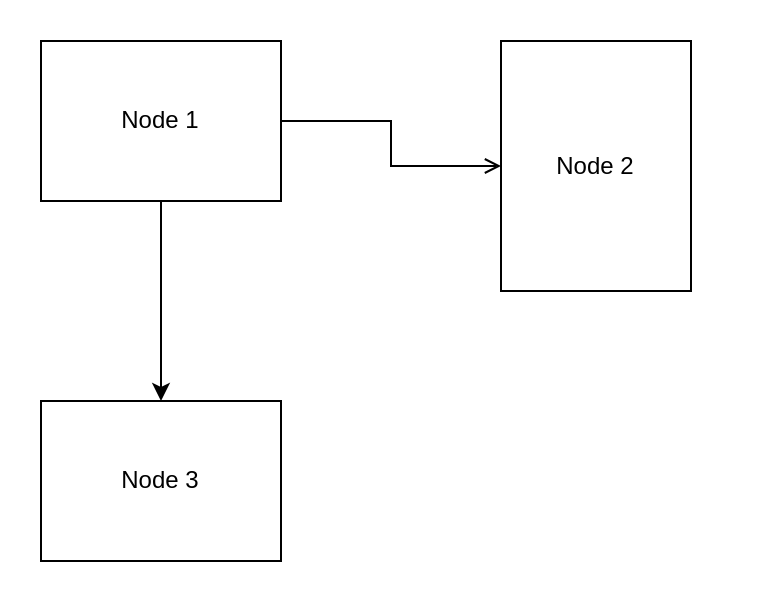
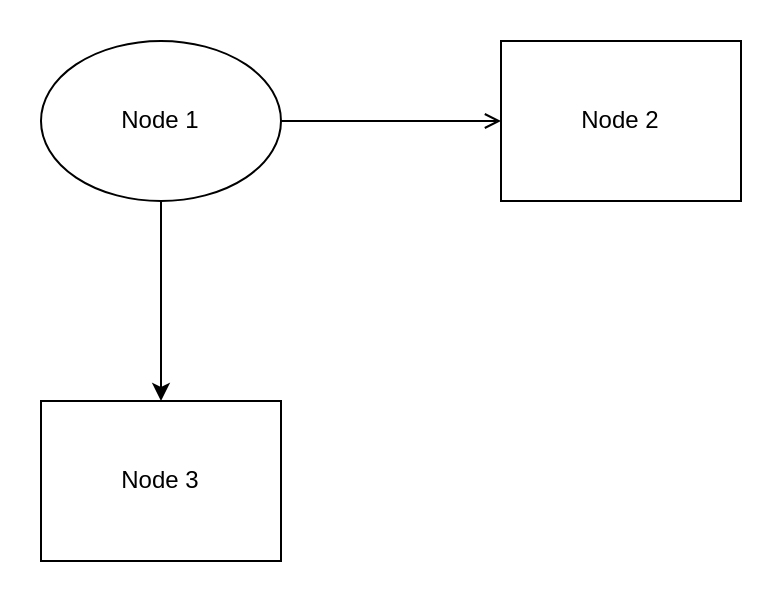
  <mxCell id="0" />
  <mxCell id="1" parent="0" />
- <mxCell id="2" value="Node 1" style="whiteSpace=wrap;rounded=0;dashed=0;" vertex="1" parent="1"><mxGeometry x="20" y="20" width="120" height="80" as="geometry" /></mxCell>
- <mxCell id="3" value="Node 2" style="whiteSpace=wrap;rounded=0;dashed=0;" vertex="1" parent="1"><mxGeometry x="250" y="20" width="95" height="125" as="geometry" /></mxCell>
+ <mxCell id="2" value="Node 1" style="ellipse;whiteSpace=wrap;dashed=0;" vertex="1" parent="1"><mxGeometry x="20" y="20" width="120" height="80" as="geometry" /></mxCell>
+ <mxCell id="3" value="Node 2" style="whiteSpace=wrap;rounded=0;dashed=0;" vertex="1" parent="1"><mxGeometry x="250" y="20" width="120" height="80" as="geometry" /></mxCell>
  <mxCell id="4" value="Node 3" style="whiteSpace=wrap;rounded=0;dashed=0;" vertex="1" parent="1"><mxGeometry x="20" y="200" width="120" height="80" as="geometry" /></mxCell>
  <mxCell id="5" style="edgeStyle=orthogonalEdgeStyle;orthogonalLoop=1;rounded=0;jettySize=auto;" edge="1" parent="1" source="2" target="4" value=""><mxGeometry relative="1" as="geometry" /></mxCell>
  <mxCell id="6" style="edgeStyle=orthogonalEdgeStyle;orthogonalLoop=1;rounded=0;jettySize=auto;endArrow=open;" edge="1" parent="1" source="2" target="3" value=""><mxGeometry relative="1" as="geometry" /></mxCell>
